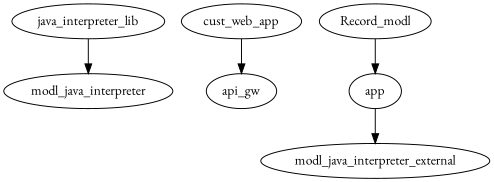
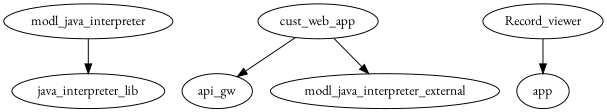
  digraph {
    fontname="EB Garamond"
    node [fontname="EB Garamond"]
    edge [fontname="EB Garamond"]
    modl_java_interpreter
    java_interpreter_lib
    cust_web_app
    api_gw
    n5 [label=app]
    modl_java_interpreter_external
-   Record_viewer [label=Record_modl]
-   java_interpreter_lib -> modl_java_interpreter
+   Record_viewer
+   modl_java_interpreter -> java_interpreter_lib
    cust_web_app -> api_gw
-   n5 -> modl_java_interpreter_external
+   cust_web_app -> modl_java_interpreter_external
    Record_viewer -> n5
  }
